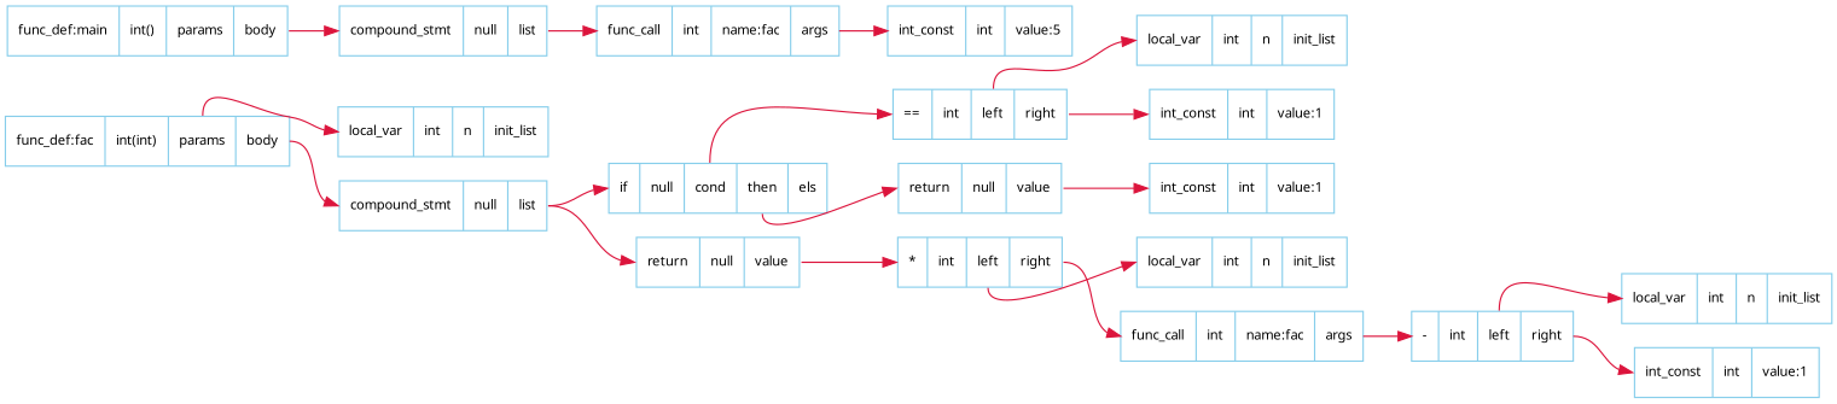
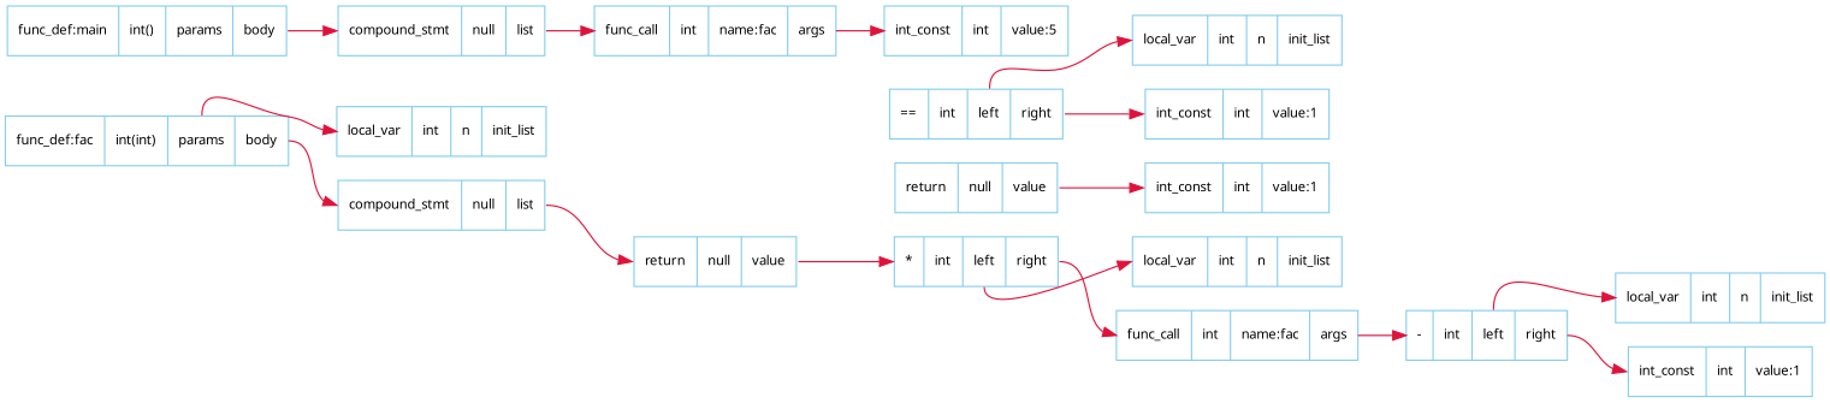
  digraph {
    rankdir=LR
    node [color=skyblue fontname=Verdana fontsize=10 shape=record]
    edge [color=crimson fontname=Verdana fontsize=10 headport=head style=solid tailport=list]
    n1 [label="{<head>func_def:fac|<type>int(int)|<params>params|<body>body}"]
    n2 [label="{<head>local_var|<type>int|<name>n|<list>init_list}"]
    n3 [label="{<head>compound_stmt|null|<list>list}"]
-   n4 [label="{<head>if|null|<cond>cond|<then>then|<els>els}"]
    n5 [label="{<head>return|null|<value>value}"]
    n6 [label="{<head>==|<type>int|<left_operand>left|<right_operand>right}"]
    n7 [label="{<head>return|null|<value>value}"]
    n8 [label="{<head>local_var|<type>int|<name>n|<list>init_list}"]
    n9 [label="{<head>int_const|<type>int|value:1}"]
    n10 [label="{<head>int_const|<type>int|value:1}"]
    n11 [label="{<head>*|<type>int|<left_operand>left|<right_operand>right}"]
    n12 [label="{<head>local_var|<type>int|<name>n|<list>init_list}"]
    n13 [label="{<head>func_call|<type>int|name:fac|<args>args}"]
    n14 [label="{<head>-|<type>int|<left_operand>left|<right_operand>right}"]
    n15 [label="{<head>local_var|<type>int|<name>n|<list>init_list}"]
    n16 [label="{<head>int_const|<type>int|value:1}"]
    n17 [label="{<head>func_def:main|<type>int()|<params>params|<body>body}"]
    n18 [label="{<head>compound_stmt|null|<list>list}"]
    n19 [label="{<head>func_call|<type>int|name:fac|<args>args}"]
    n20 [label="{<head>int_const|<type>int|value:5}"]
    n1 -> n2 [tailport=params]
    n1 -> n3 [tailport=body]
-   n3 -> n4
    n3 -> n5
-   n4 -> n6 [tailport=cond]
-   n4 -> n7 [tailport=then]
    n5 -> n11 [tailport=value]
    n6 -> n8 [tailport=left_operand]
    n6 -> n9 [tailport=right_operand]
    n7 -> n10 [tailport=value]
    n11 -> n12 [tailport=left_operand]
    n11 -> n13 [tailport=right_operand]
    n13 -> n14 [tailport=args]
    n14 -> n15 [tailport=left_operand]
    n14 -> n16 [tailport=right_operand]
    n17 -> n18 [tailport=body]
    n18 -> n19
    n19 -> n20 [tailport=args]
  }
